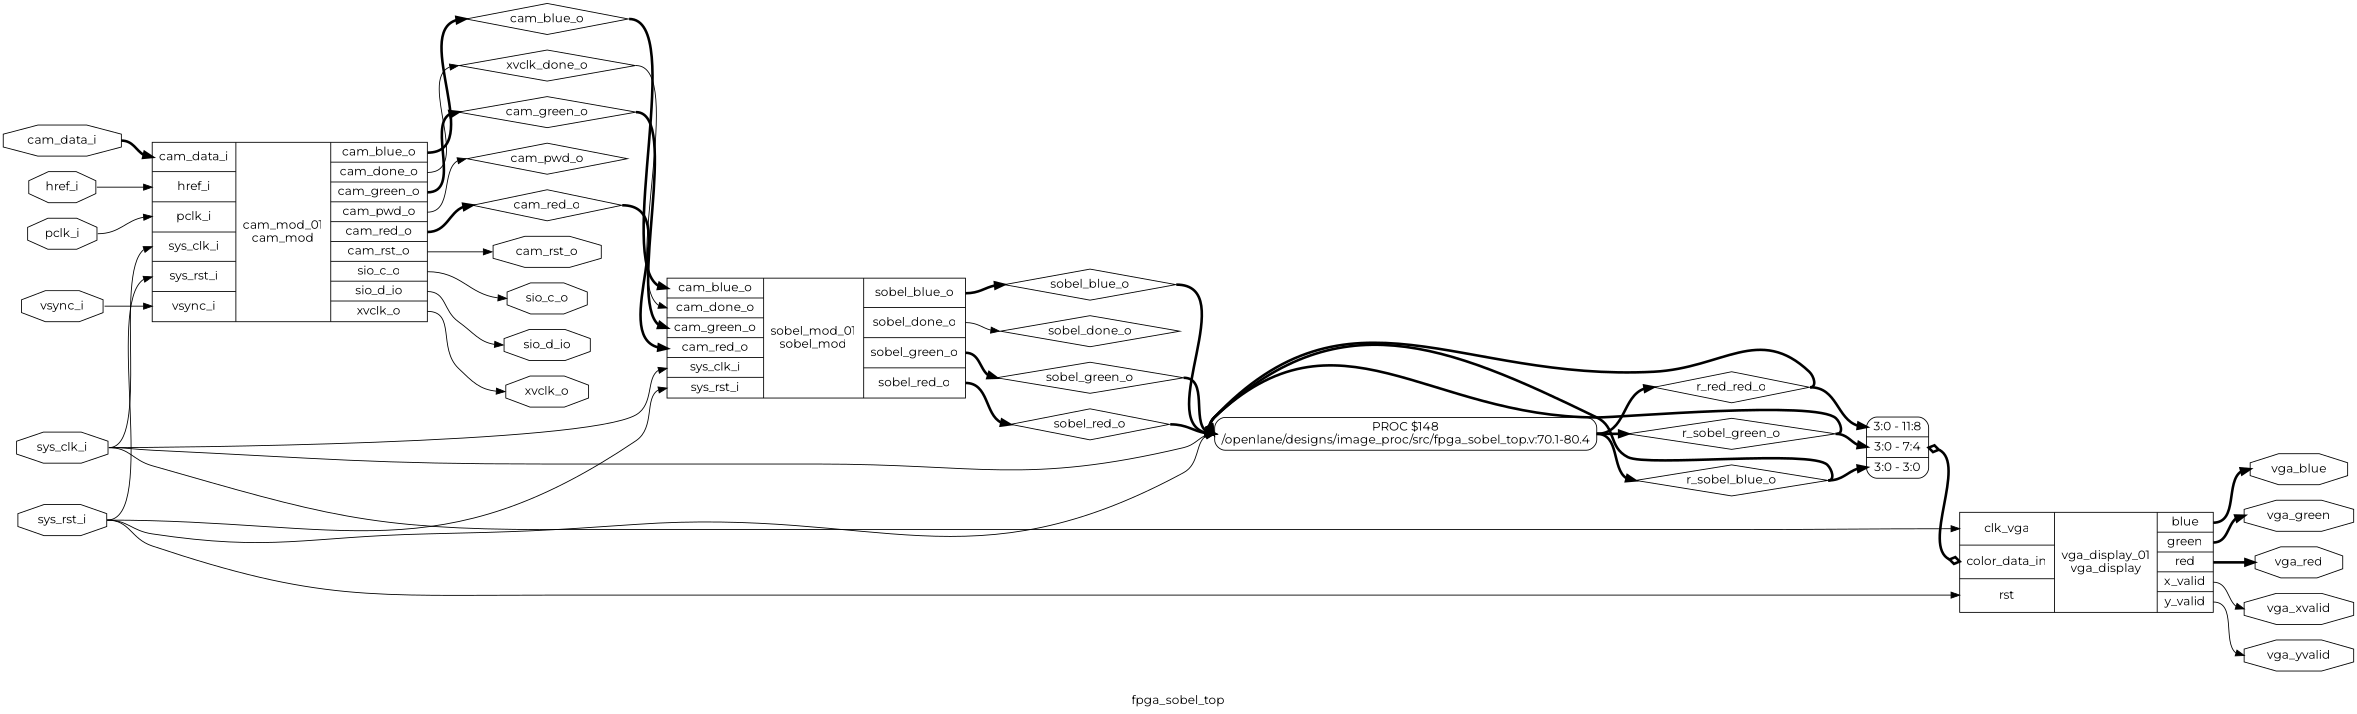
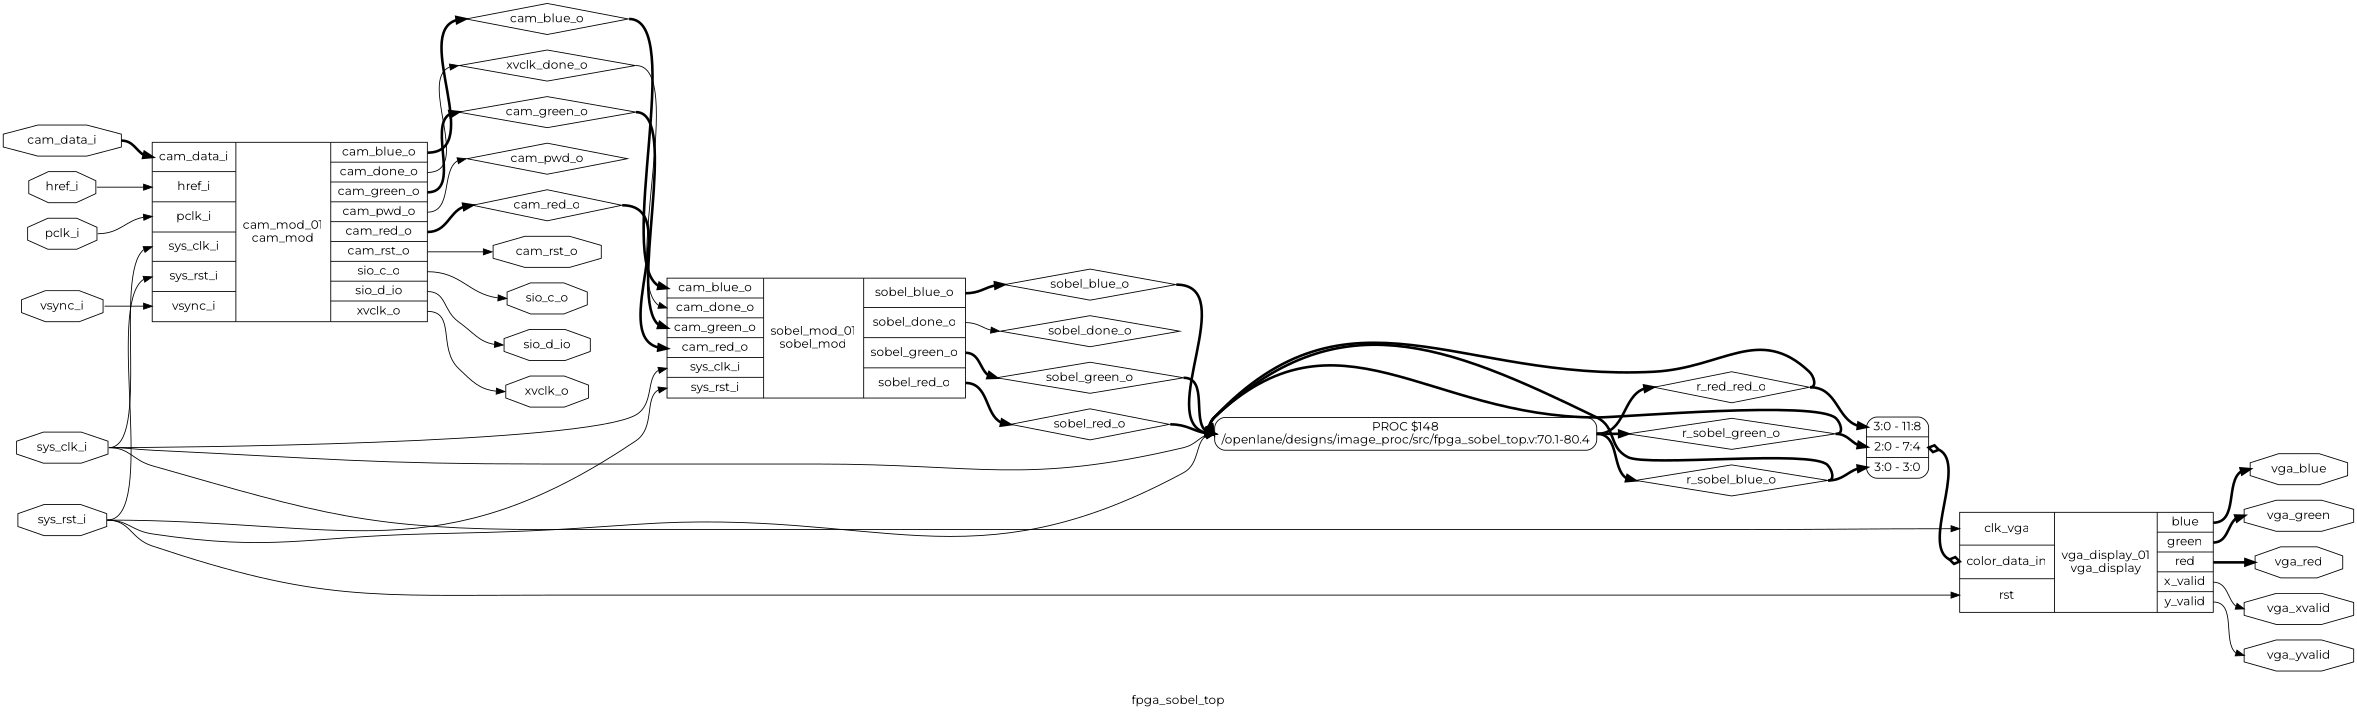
  digraph {
    fontname=Montserrat
    label=fpga_sobel_top
    rankdir=LR
    remincross=true
    node [color=black fontcolor=black fontname=Montserrat shape=octagon]
    edge [color=black fontcolor=black fontname=Montserrat headport=w style="setlinewidth(3)" tailport=e]
    n1 [label=cam_pwd_o shape=diamond]
    n2 [label=r_sobel_blue_o shape=diamond]
-   n3 [label="<s2> 3:0 - 11:8 |<s1> 3:0 - 7:4 |<s0> 3:0 - 3:0 " shape=record style=rounded]
+   n3 [label="<s2> 3:0 - 11:8 |<s1> 2:0 - 7:4 |<s0> 3:0 - 3:0 " shape=record style=rounded]
    n4 [label="PROC $148\n/openlane/designs/image_proc/src/fpga_sobel_top.v:70.1-80.4" shape=box style=rounded color="" fontcolor=""]
    n5 [label="{{<p31> clk_vga|<p32> color_data_in|<p33> rst}|vga_display_01\nvga_display|{<p34> blue|<p35> green|<p36> red|<p37> x_valid|<p38> y_valid}}" shape=record color="" fontcolor=""]
    n6 [label=r_sobel_green_o shape=diamond]
    n7 [label=r_red_red_o shape=diamond]
    n8 [label=sobel_done_o shape=diamond]
    n9 [label=sobel_blue_o shape=diamond]
    n10 [label=sobel_green_o shape=diamond]
    n11 [label=sobel_red_o shape=diamond]
    n12 [label=xvclk_done_o shape=diamond]
    n13 [label="{{<p13> cam_blue_o|<p12> cam_done_o|<p14> cam_green_o|<p15> cam_red_o|<p30> sys_clk_i|<p29> sys_rst_i}|sobel_mod_01\nsobel_mod|{<p9> sobel_blue_o|<p8> sobel_done_o|<p10> sobel_green_o|<p11> sobel_red_o}}" shape=record color="" fontcolor=""]
    n14 [label=cam_blue_o shape=diamond]
    n15 [label=cam_green_o shape=diamond]
    n16 [label=cam_red_o shape=diamond]
    n17 [label=vga_green]
    n18 [label=vga_blue]
    n19 [label=vga_red]
    n20 [label=vga_yvalid]
    n21 [label=vga_xvalid]
    n22 [label=cam_data_i]
    n23 [label="{{<p21> cam_data_i|<p23> href_i|<p22> pclk_i|<p30> sys_clk_i|<p29> sys_rst_i|<p24> vsync_i}|cam_mod_01\ncam_mod|{<p13> cam_blue_o|<p12> cam_done_o|<p14> cam_green_o|<p1> cam_pwd_o|<p15> cam_red_o|<p25> cam_rst_o|<p27> sio_c_o|<p26> sio_d_io|<p28> xvclk_o}}" shape=record color="" fontcolor=""]
    n24 [label=cam_rst_o]
    n25 [label=sio_d_io]
    n26 [label=sio_c_o]
    n27 [label=xvclk_o]
    n28 [label=pclk_i]
    n29 [label=href_i]
    n30 [label=vsync_i]
    n31 [label=sys_rst_i]
    n32 [label=sys_clk_i]
    n2 -> n3 [headport="s0:w"]
    n2 -> n4
    n3 -> n5 [arrowhead=odiamond arrowtail=odiamond dir=both headport="p32:w"]
    n4 -> n2
    n4 -> n6
    n4 -> n7
    n5 -> n17 [tailport="p35:e"]
    n5 -> n18 [tailport="p34:e"]
    n5 -> n19 [tailport="p36:e"]
    n5 -> n20 [tailport="p38:e" style=""]
    n5 -> n21 [tailport="p37:e" style=""]
    n6 -> n3 [headport="s1:w"]
    n6 -> n4
    n7 -> n3 [headport="s2:w"]
    n7 -> n4
    n9 -> n4
    n10 -> n4
    n11 -> n4
    n12 -> n13 [headport="p12:w" style=""]
    n13 -> n8 [tailport="p8:e" style=""]
    n13 -> n9 [tailport="p9:e"]
    n13 -> n10 [tailport="p10:e"]
    n13 -> n11 [tailport="p11:e"]
    n14 -> n13 [headport="p13:w"]
    n15 -> n13 [headport="p14:w"]
    n16 -> n13 [headport="p15:w"]
    n22 -> n23 [headport="p21:w"]
    n23 -> n1 [tailport="p1:e" style=""]
    n23 -> n12 [tailport="p12:e" style=""]
    n23 -> n14 [tailport="p13:e"]
    n23 -> n15 [tailport="p14:e"]
    n23 -> n16 [tailport="p15:e"]
    n23 -> n24 [tailport="p25:e" style=""]
    n23 -> n25 [tailport="p26:e" style=""]
    n23 -> n26 [tailport="p27:e" style=""]
    n23 -> n27 [tailport="p28:e" style=""]
    n28 -> n23 [headport="p22:w" style=""]
    n29 -> n23 [headport="p23:w" style=""]
    n30 -> n23 [headport="p24:w" style=""]
    n31 -> n4 [style=""]
    n31 -> n5 [headport="p33:w" style=""]
    n31 -> n13 [headport="p29:w" style=""]
    n31 -> n23 [headport="p29:w" style=""]
    n32 -> n4 [style=""]
    n32 -> n5 [headport="p31:w" style=""]
    n32 -> n13 [headport="p30:w" style=""]
    n32 -> n23 [headport="p30:w" style=""]
  }
